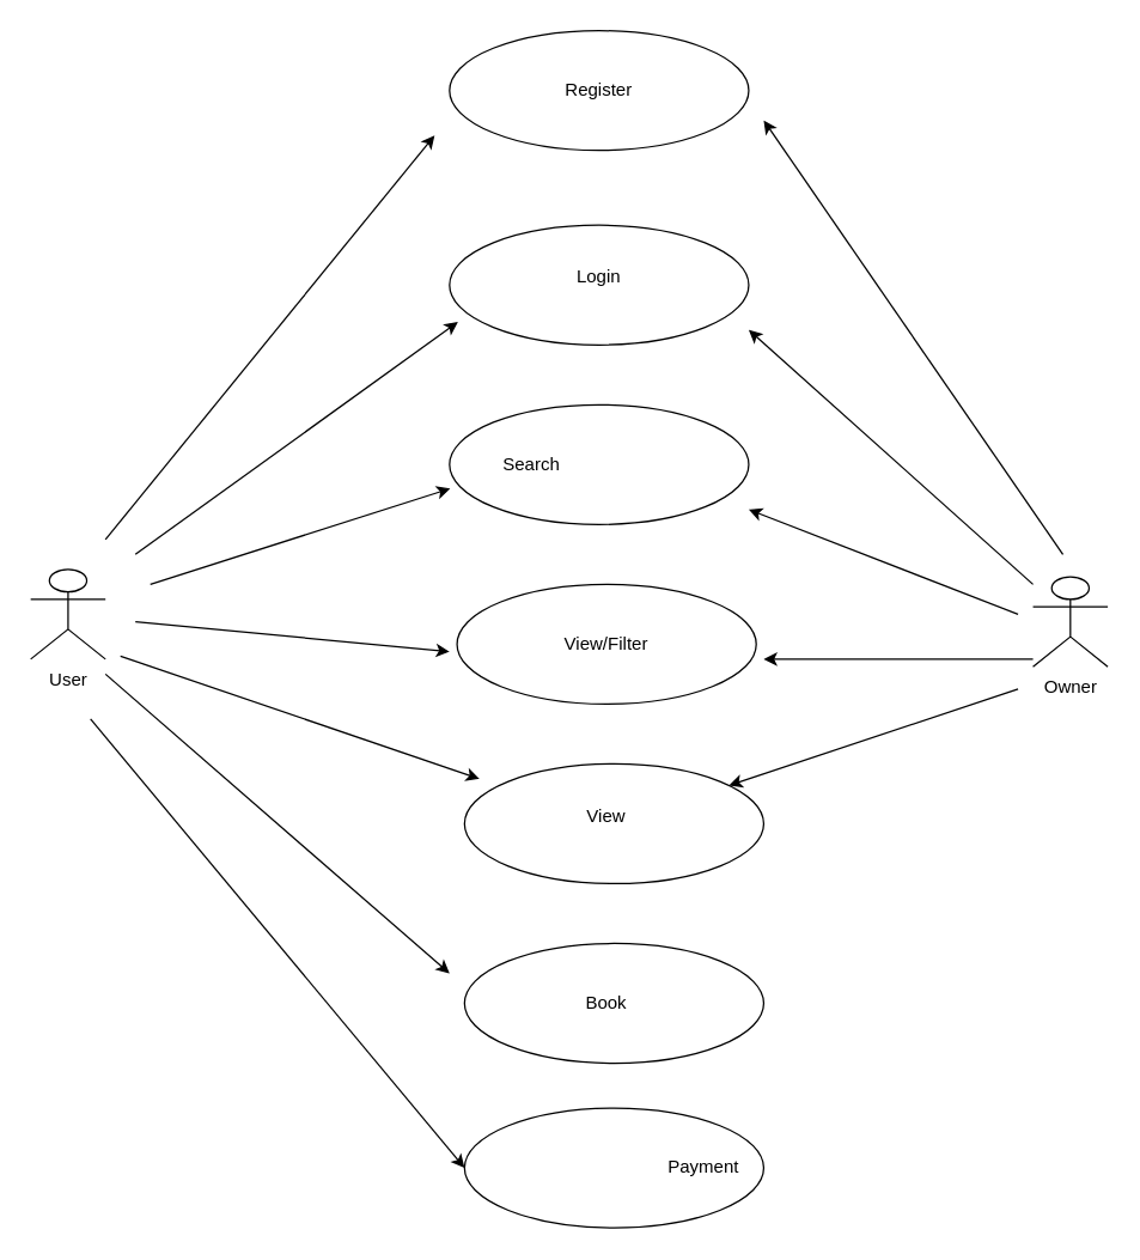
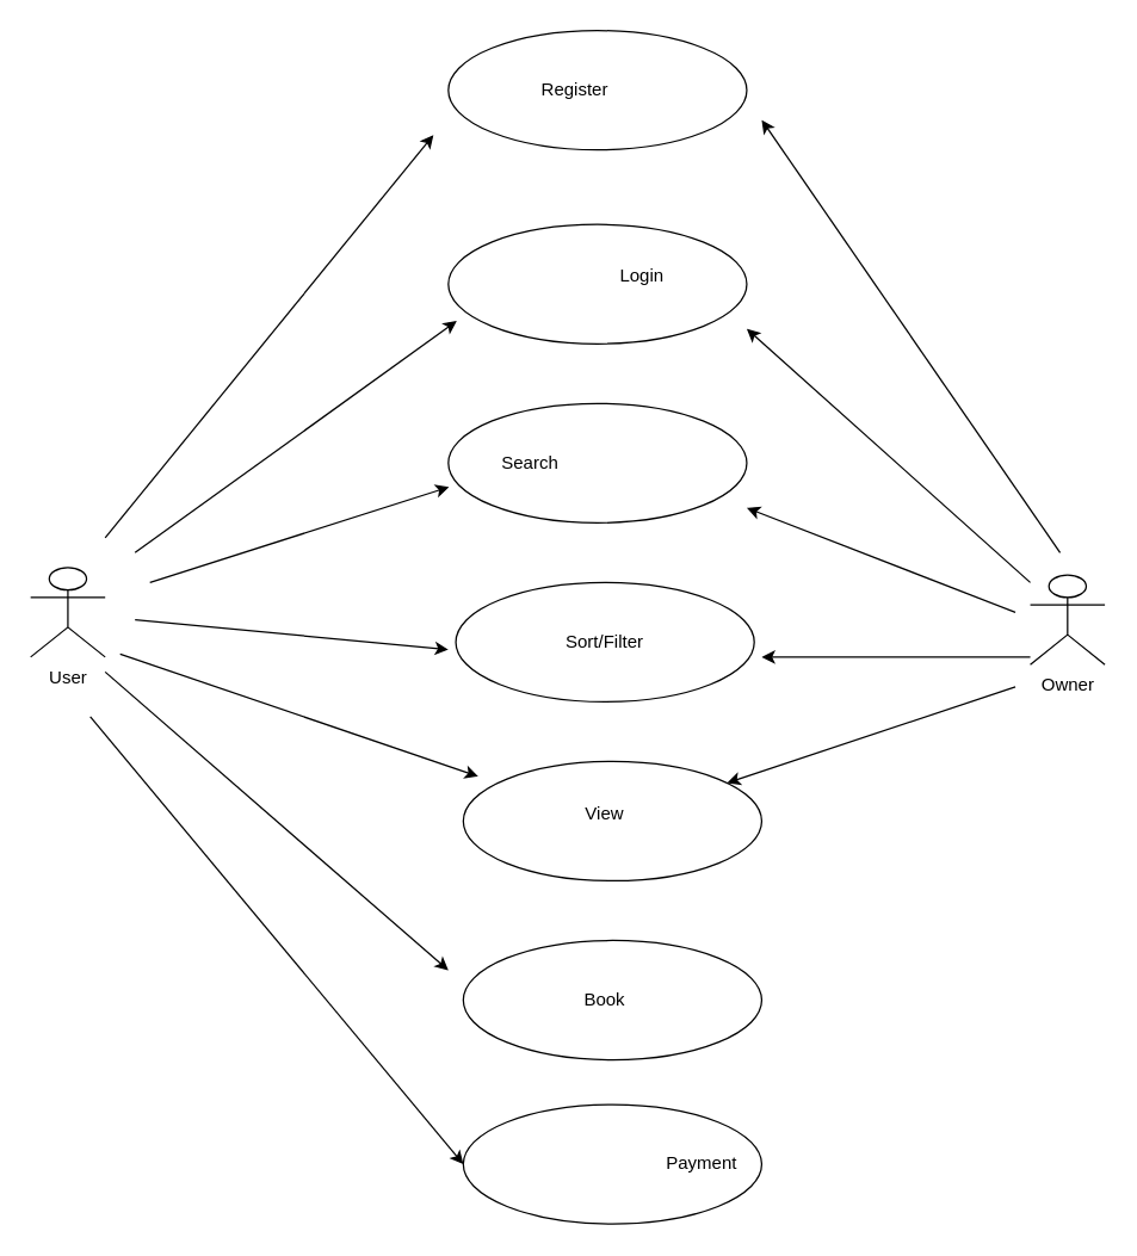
  <mxCell id="0" />
  <mxCell id="1" parent="0" />
  <mxCell id="2" value="User" style="shape=umlActor;verticalLabelPosition=bottom;verticalAlign=top;html=1;outlineConnect=0;" parent="1" vertex="1"><mxGeometry x="20" y="380" width="50" height="60" as="geometry" /></mxCell>
  <mxCell id="3" value="Owner" style="shape=umlActor;verticalLabelPosition=bottom;verticalAlign=top;html=1;outlineConnect=0;" parent="1" vertex="1"><mxGeometry x="690" y="385" width="50" height="60" as="geometry" /></mxCell>
  <mxCell id="4" value="" style="ellipse;whiteSpace=wrap;html=1;" parent="1" vertex="1"><mxGeometry x="310" y="630" width="200" height="80" as="geometry" /></mxCell>
  <mxCell id="5" value="" style="ellipse;whiteSpace=wrap;html=1;" parent="1" vertex="1"><mxGeometry x="310" y="510" width="200" height="80" as="geometry" /></mxCell>
  <mxCell id="6" value="" style="ellipse;whiteSpace=wrap;html=1;" parent="1" vertex="1"><mxGeometry x="305" y="390" width="200" height="80" as="geometry" /></mxCell>
  <mxCell id="7" value="" style="ellipse;whiteSpace=wrap;html=1;" parent="1" vertex="1"><mxGeometry x="300" y="270" width="200" height="80" as="geometry" /></mxCell>
  <mxCell id="8" value="" style="ellipse;whiteSpace=wrap;html=1;" parent="1" vertex="1"><mxGeometry x="300" y="150" width="200" height="80" as="geometry" /></mxCell>
  <mxCell id="9" value="" style="ellipse;whiteSpace=wrap;html=1;" parent="1" vertex="1"><mxGeometry x="300" y="20" width="200" height="80" as="geometry" /></mxCell>
- <mxCell id="10" value="Register" style="text;html=1;align=center;verticalAlign=middle;whiteSpace=wrap;rounded=0;" parent="1" vertex="1"><mxGeometry x="370" y="45" width="60" height="30" as="geometry" /></mxCell>
- <mxCell id="11" value="Login" style="text;html=1;align=center;verticalAlign=middle;whiteSpace=wrap;rounded=0;" parent="1" vertex="1"><mxGeometry x="370" y="170" width="60" height="30" as="geometry" /></mxCell>
+ <mxCell id="10" value="Register" style="text;html=1;align=center;verticalAlign=middle;whiteSpace=wrap;rounded=0;" parent="1" vertex="1"><mxGeometry x="355" y="45" width="60" height="30" as="geometry" /></mxCell>
+ <mxCell id="11" value="Login" style="text;html=1;align=center;verticalAlign=middle;whiteSpace=wrap;rounded=0;" parent="1" vertex="1"><mxGeometry x="400" y="170" width="60" height="30" as="geometry" /></mxCell>
  <mxCell id="12" value="Search" style="text;html=1;align=center;verticalAlign=middle;whiteSpace=wrap;rounded=0;" parent="1" vertex="1"><mxGeometry x="325" y="295" width="60" height="30" as="geometry" /></mxCell>
- <mxCell id="13" value="View/Filter" style="text;html=1;align=center;verticalAlign=middle;whiteSpace=wrap;rounded=0;" parent="1" vertex="1"><mxGeometry x="375" y="415" width="60" height="30" as="geometry" /></mxCell>
+ <mxCell id="13" value="Sort/Filter" style="text;html=1;align=center;verticalAlign=middle;whiteSpace=wrap;rounded=0;" parent="1" vertex="1"><mxGeometry x="375" y="415" width="60" height="30" as="geometry" /></mxCell>
  <mxCell id="14" value="View" style="text;html=1;align=center;verticalAlign=middle;whiteSpace=wrap;rounded=0;" parent="1" vertex="1"><mxGeometry x="375" y="530" width="60" height="30" as="geometry" /></mxCell>
  <mxCell id="15" value="Book" style="text;html=1;align=center;verticalAlign=middle;whiteSpace=wrap;rounded=0;" parent="1" vertex="1"><mxGeometry x="375" y="655" width="60" height="30" as="geometry" /></mxCell>
  <mxCell id="16" value="" style="ellipse;whiteSpace=wrap;html=1;" parent="1" vertex="1"><mxGeometry x="310" y="740" width="200" height="80" as="geometry" /></mxCell>
  <mxCell id="17" value="Payment" style="text;html=1;align=center;verticalAlign=middle;whiteSpace=wrap;rounded=0;" parent="1" vertex="1"><mxGeometry x="440" y="765" width="60" height="30" as="geometry" /></mxCell>
  <mxCell id="18" value="" style="endArrow=classic;html=1;rounded=0;" parent="1" edge="1"><mxGeometry width="50" height="50" relative="1" as="geometry"><mxPoint x="70" y="360" as="sourcePoint" /><mxPoint x="290" y="90" as="targetPoint" /></mxGeometry></mxCell>
  <mxCell id="19" value="" style="endArrow=classic;html=1;rounded=0;entryX=0.028;entryY=0.808;entryDx=0;entryDy=0;entryPerimeter=0;" parent="1" target="8" edge="1"><mxGeometry width="50" height="50" relative="1" as="geometry"><mxPoint x="90" y="370" as="sourcePoint" /><mxPoint x="220" y="300" as="targetPoint" /></mxGeometry></mxCell>
  <mxCell id="20" value="" style="endArrow=classic;html=1;rounded=0;entryX=0.002;entryY=0.7;entryDx=0;entryDy=0;entryPerimeter=0;" parent="1" target="7" edge="1"><mxGeometry width="50" height="50" relative="1" as="geometry"><mxPoint x="100" y="390.001" as="sourcePoint" /><mxPoint x="336.6" y="315.91" as="targetPoint" /></mxGeometry></mxCell>
  <mxCell id="21" value="" style="endArrow=classic;html=1;rounded=0;" parent="1" edge="1"><mxGeometry width="50" height="50" relative="1" as="geometry"><mxPoint x="90" y="415" as="sourcePoint" /><mxPoint x="300" y="435" as="targetPoint" /></mxGeometry></mxCell>
  <mxCell id="22" value="" style="endArrow=classic;html=1;rounded=0;exitX=0.813;exitY=0.96;exitDx=0;exitDy=0;exitPerimeter=0;" parent="1" edge="1"><mxGeometry width="50" height="50" relative="1" as="geometry"><mxPoint x="80" y="438" as="sourcePoint" /><mxPoint x="320" y="520" as="targetPoint" /></mxGeometry></mxCell>
  <mxCell id="23" value="" style="endArrow=classic;html=1;rounded=0;" parent="1" edge="1"><mxGeometry width="50" height="50" relative="1" as="geometry"><mxPoint x="70" y="450" as="sourcePoint" /><mxPoint x="300" y="650" as="targetPoint" /></mxGeometry></mxCell>
  <mxCell id="24" value="" style="endArrow=classic;html=1;rounded=0;" parent="1" edge="1"><mxGeometry width="50" height="50" relative="1" as="geometry"><mxPoint x="60" y="480" as="sourcePoint" /><mxPoint x="310" y="780" as="targetPoint" /></mxGeometry></mxCell>
  <mxCell id="25" value="" style="endArrow=classic;html=1;rounded=0;" parent="1" edge="1"><mxGeometry width="50" height="50" relative="1" as="geometry"><mxPoint x="710" y="370" as="sourcePoint" /><mxPoint x="510" y="80" as="targetPoint" /><Array as="points" /></mxGeometry></mxCell>
  <mxCell id="26" value="" style="endArrow=classic;html=1;rounded=0;" parent="1" edge="1"><mxGeometry width="50" height="50" relative="1" as="geometry"><mxPoint x="690" y="390" as="sourcePoint" /><mxPoint x="500" y="220" as="targetPoint" /></mxGeometry></mxCell>
  <mxCell id="27" value="" style="endArrow=classic;html=1;rounded=0;" parent="1" edge="1"><mxGeometry width="50" height="50" relative="1" as="geometry"><mxPoint x="680" y="410" as="sourcePoint" /><mxPoint x="500" y="340" as="targetPoint" /></mxGeometry></mxCell>
  <mxCell id="28" value="" style="endArrow=classic;html=1;rounded=0;exitX=0;exitY=0.917;exitDx=0;exitDy=0;exitPerimeter=0;" parent="1" source="3" edge="1"><mxGeometry width="50" height="50" relative="1" as="geometry"><mxPoint x="610" y="365" as="sourcePoint" /><mxPoint x="510" y="440" as="targetPoint" /></mxGeometry></mxCell>
  <mxCell id="29" value="" style="endArrow=classic;html=1;rounded=0;" parent="1" target="5" edge="1"><mxGeometry width="50" height="50" relative="1" as="geometry"><mxPoint x="680" y="460" as="sourcePoint" /><mxPoint x="820" y="730" as="targetPoint" /></mxGeometry></mxCell>
